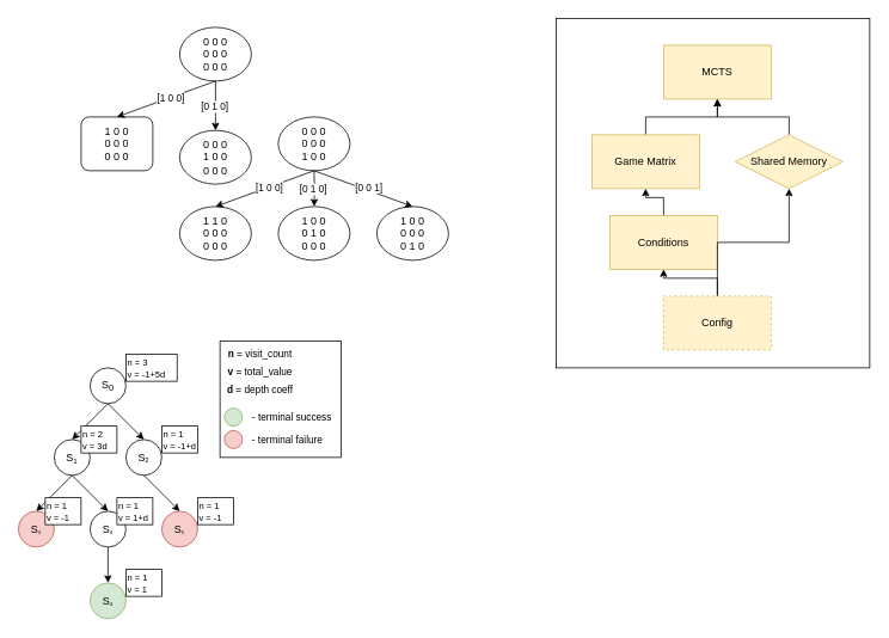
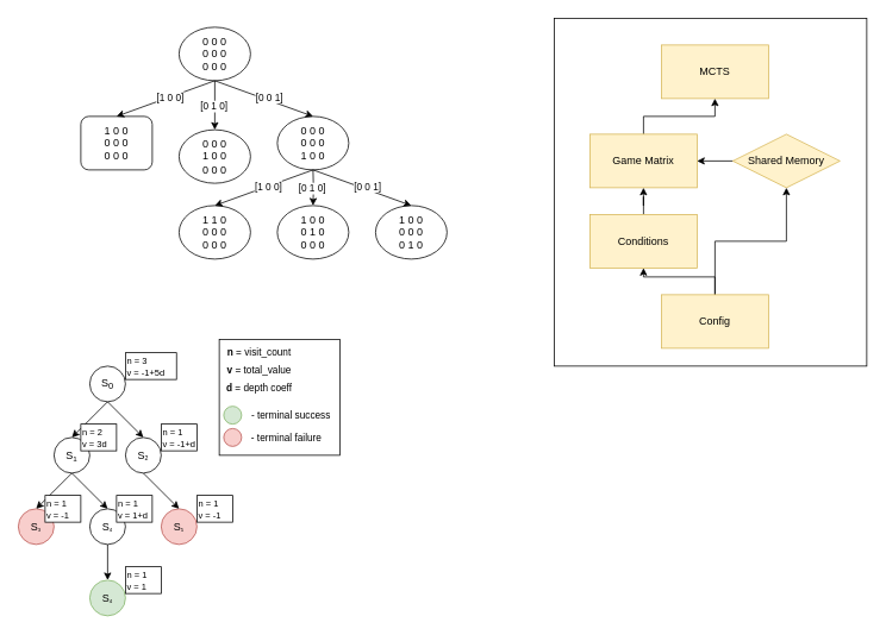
  <mxCell id="0" />
  <mxCell id="1" parent="0" />
  <mxCell id="2" value="" style="rounded=0;whiteSpace=wrap;html=1;" vertex="1" parent="1"><mxGeometry x="620" y="20" width="350" height="390" as="geometry" /></mxCell>
  <mxCell id="3" style="edgeStyle=orthogonalEdgeStyle;rounded=0;orthogonalLoop=1;jettySize=auto;html=1;entryX=0.5;entryY=0;entryDx=0;entryDy=0;" edge="1" parent="1" source="5" target="7"><mxGeometry relative="1" as="geometry" /></mxCell>
  <mxCell id="4" value="[0 1 0]" style="edgeLabel;html=1;align=center;verticalAlign=middle;resizable=0;points=[];" vertex="1" connectable="0" parent="3"><mxGeometry y="-2" relative="1" as="geometry"><mxPoint as="offset" /></mxGeometry></mxCell>
  <mxCell id="5" value="0 0 0&lt;div&gt;0 0 0&lt;/div&gt;&lt;div&gt;0 0 0&lt;/div&gt;" style="ellipse;whiteSpace=wrap;html=1;" vertex="1" parent="1"><mxGeometry x="200" y="30" width="80" height="60" as="geometry" /></mxCell>
  <mxCell id="6" value="1 0 0&lt;div&gt;0 0 0&lt;/div&gt;&lt;div&gt;0 0 0&lt;/div&gt;" style="whiteSpace=wrap;html=1;rounded=1;" vertex="1" parent="1"><mxGeometry x="90" y="130" width="80" height="60" as="geometry" /></mxCell>
  <mxCell id="7" value="0 0 0&lt;div&gt;1 0 0&lt;/div&gt;&lt;div&gt;0 0 0&lt;/div&gt;" style="ellipse;whiteSpace=wrap;html=1;" vertex="1" parent="1"><mxGeometry x="200" y="145" width="80" height="60" as="geometry" /></mxCell>
  <mxCell id="8" value="0 0 0&lt;div&gt;0 0 0&lt;/div&gt;&lt;div&gt;1 0 0&lt;/div&gt;" style="ellipse;whiteSpace=wrap;html=1;" vertex="1" parent="1"><mxGeometry x="310" y="130" width="80" height="60" as="geometry" /></mxCell>
  <mxCell id="9" value="" style="endArrow=classic;html=1;rounded=0;exitX=0.5;exitY=1;exitDx=0;exitDy=0;entryX=0.5;entryY=0;entryDx=0;entryDy=0;" edge="1" parent="1" source="5" target="6"><mxGeometry width="50" height="50" relative="1" as="geometry"><mxPoint x="210" y="160" as="sourcePoint" /><mxPoint x="260" y="110" as="targetPoint" /></mxGeometry></mxCell>
  <mxCell id="10" value="[1 0 0]" style="edgeLabel;html=1;align=center;verticalAlign=middle;resizable=0;points=[];" vertex="1" connectable="0" parent="9"><mxGeometry x="-0.081" relative="1" as="geometry"><mxPoint as="offset" /></mxGeometry></mxCell>
+ <mxCell id="11" value="" style="endArrow=classic;html=1;rounded=0;exitX=0.5;exitY=1;exitDx=0;exitDy=0;entryX=0.5;entryY=0;entryDx=0;entryDy=0;" edge="1" parent="1" source="5" target="8"><mxGeometry width="50" height="50" relative="1" as="geometry"><mxPoint x="210" y="160" as="sourcePoint" /><mxPoint x="260" y="110" as="targetPoint" /></mxGeometry></mxCell>
+ <mxCell id="12" value="[0 0 1]" style="edgeLabel;html=1;align=center;verticalAlign=middle;resizable=0;points=[];" vertex="1" connectable="0" parent="11"><mxGeometry x="-0.117" relative="1" as="geometry"><mxPoint x="12" y="1" as="offset" /></mxGeometry></mxCell>
  <mxCell id="13" style="edgeStyle=orthogonalEdgeStyle;rounded=0;orthogonalLoop=1;jettySize=auto;html=1;entryX=0.5;entryY=0;entryDx=0;entryDy=0;" edge="1" parent="1" target="16"><mxGeometry relative="1" as="geometry"><mxPoint x="350" y="190" as="sourcePoint" /></mxGeometry></mxCell>
  <mxCell id="14" value="[0 1 0]" style="edgeLabel;html=1;align=center;verticalAlign=middle;resizable=0;points=[];" vertex="1" connectable="0" parent="13"><mxGeometry y="-2" relative="1" as="geometry"><mxPoint as="offset" /></mxGeometry></mxCell>
  <mxCell id="15" value="1 1 0&lt;div&gt;0 0 0&lt;/div&gt;&lt;div&gt;0 0 0&lt;/div&gt;" style="ellipse;whiteSpace=wrap;html=1;" vertex="1" parent="1"><mxGeometry x="200" y="230" width="80" height="60" as="geometry" /></mxCell>
  <mxCell id="16" value="1 0 0&lt;div&gt;0 1 0&lt;/div&gt;&lt;div&gt;0 0 0&lt;/div&gt;" style="ellipse;whiteSpace=wrap;html=1;" vertex="1" parent="1"><mxGeometry x="310" y="230" width="80" height="60" as="geometry" /></mxCell>
  <mxCell id="17" value="1 0 0&lt;div&gt;0 0 0&lt;/div&gt;&lt;div&gt;0 1 0&lt;/div&gt;" style="ellipse;whiteSpace=wrap;html=1;" vertex="1" parent="1"><mxGeometry x="420" y="230" width="80" height="60" as="geometry" /></mxCell>
  <mxCell id="18" value="" style="endArrow=classic;html=1;rounded=0;exitX=0.5;exitY=1;exitDx=0;exitDy=0;entryX=0.5;entryY=0;entryDx=0;entryDy=0;" edge="1" parent="1" target="15"><mxGeometry width="50" height="50" relative="1" as="geometry"><mxPoint x="350" y="190" as="sourcePoint" /><mxPoint x="370" y="210" as="targetPoint" /></mxGeometry></mxCell>
  <mxCell id="19" value="[1 0 0]" style="edgeLabel;html=1;align=center;verticalAlign=middle;resizable=0;points=[];" vertex="1" connectable="0" parent="18"><mxGeometry x="-0.081" relative="1" as="geometry"><mxPoint as="offset" /></mxGeometry></mxCell>
  <mxCell id="20" value="" style="endArrow=classic;html=1;rounded=0;exitX=0.5;exitY=1;exitDx=0;exitDy=0;entryX=0.5;entryY=0;entryDx=0;entryDy=0;" edge="1" parent="1" target="17"><mxGeometry width="50" height="50" relative="1" as="geometry"><mxPoint x="350" y="190" as="sourcePoint" /><mxPoint x="370" y="210" as="targetPoint" /></mxGeometry></mxCell>
  <mxCell id="21" value="[0 0 1]" style="edgeLabel;html=1;align=center;verticalAlign=middle;resizable=0;points=[];" vertex="1" connectable="0" parent="20"><mxGeometry x="-0.117" relative="1" as="geometry"><mxPoint x="12" y="1" as="offset" /></mxGeometry></mxCell>
  <mxCell id="22" value="S&lt;sub&gt;0&lt;/sub&gt;" style="ellipse;whiteSpace=wrap;html=1;aspect=fixed;" vertex="1" parent="1"><mxGeometry x="100" y="410" width="40" height="40" as="geometry" /></mxCell>
  <mxCell id="23" value="S&lt;span style=&quot;font-size: 10px;&quot;&gt;&lt;sub&gt;1&lt;/sub&gt;&lt;/span&gt;" style="ellipse;whiteSpace=wrap;html=1;aspect=fixed;" vertex="1" parent="1"><mxGeometry x="60" y="490" width="40" height="40" as="geometry" /></mxCell>
  <mxCell id="24" value="S&lt;span style=&quot;font-size: 8.333px;&quot;&gt;&lt;sub&gt;2&lt;/sub&gt;&lt;/span&gt;" style="ellipse;whiteSpace=wrap;html=1;aspect=fixed;" vertex="1" parent="1"><mxGeometry x="140" y="490" width="40" height="40" as="geometry" /></mxCell>
  <mxCell id="25" value="" style="endArrow=classic;html=1;rounded=0;exitX=0.5;exitY=1;exitDx=0;exitDy=0;entryX=0.5;entryY=0;entryDx=0;entryDy=0;" edge="1" parent="1" source="22" target="23"><mxGeometry width="50" height="50" relative="1" as="geometry"><mxPoint x="290" y="580" as="sourcePoint" /><mxPoint x="340" y="530" as="targetPoint" /></mxGeometry></mxCell>
  <mxCell id="26" value="" style="endArrow=classic;html=1;rounded=0;" edge="1" parent="1"><mxGeometry width="50" height="50" relative="1" as="geometry"><mxPoint x="120" y="450" as="sourcePoint" /><mxPoint x="160" y="490" as="targetPoint" /></mxGeometry></mxCell>
  <mxCell id="27" value="S&lt;span style=&quot;font-size: 6.944px;&quot;&gt;&lt;sub&gt;5&lt;/sub&gt;&lt;/span&gt;" style="ellipse;whiteSpace=wrap;html=1;aspect=fixed;fillColor=#f8cecc;strokeColor=#b85450;" vertex="1" parent="1"><mxGeometry x="180" y="570" width="40" height="40" as="geometry" /></mxCell>
  <mxCell id="28" style="edgeStyle=orthogonalEdgeStyle;rounded=0;orthogonalLoop=1;jettySize=auto;html=1;" edge="1" parent="1" source="29" target="31"><mxGeometry relative="1" as="geometry" /></mxCell>
  <mxCell id="29" value="S&lt;span style=&quot;font-size: 6.944px;&quot;&gt;&lt;sub&gt;4&lt;/sub&gt;&lt;/span&gt;" style="ellipse;whiteSpace=wrap;html=1;aspect=fixed;" vertex="1" parent="1"><mxGeometry x="100" y="570" width="40" height="40" as="geometry" /></mxCell>
  <mxCell id="30" value="S&lt;span style=&quot;font-size: 6.944px;&quot;&gt;&lt;sub&gt;3&lt;/sub&gt;&lt;/span&gt;" style="ellipse;whiteSpace=wrap;html=1;aspect=fixed;fillColor=#f8cecc;strokeColor=#b85450;" vertex="1" parent="1"><mxGeometry x="20" y="570" width="40" height="40" as="geometry" /></mxCell>
  <mxCell id="31" value="S&lt;span style=&quot;font-size: 6.944px;&quot;&gt;&lt;sub&gt;4&lt;/sub&gt;&lt;/span&gt;" style="ellipse;whiteSpace=wrap;html=1;aspect=fixed;fillColor=#d5e8d4;strokeColor=#82b366;" vertex="1" parent="1"><mxGeometry x="100" y="650" width="40" height="40" as="geometry" /></mxCell>
  <mxCell id="32" value="" style="endArrow=classic;html=1;rounded=0;exitX=0.5;exitY=1;exitDx=0;exitDy=0;entryX=0.5;entryY=0;entryDx=0;entryDy=0;" edge="1" parent="1"><mxGeometry width="50" height="50" relative="1" as="geometry"><mxPoint x="80" y="530" as="sourcePoint" /><mxPoint x="40" y="570" as="targetPoint" /></mxGeometry></mxCell>
  <mxCell id="33" value="" style="endArrow=classic;html=1;rounded=0;" edge="1" parent="1"><mxGeometry width="50" height="50" relative="1" as="geometry"><mxPoint x="80" y="530" as="sourcePoint" /><mxPoint x="120" y="570" as="targetPoint" /></mxGeometry></mxCell>
  <mxCell id="34" value="" style="endArrow=classic;html=1;rounded=0;" edge="1" parent="1"><mxGeometry width="50" height="50" relative="1" as="geometry"><mxPoint x="160" y="530" as="sourcePoint" /><mxPoint x="200" y="570" as="targetPoint" /></mxGeometry></mxCell>
  <mxCell id="35" value="" style="rounded=0;whiteSpace=wrap;html=1;" vertex="1" parent="1"><mxGeometry x="245" y="380" width="135" height="130" as="geometry" /></mxCell>
  <mxCell id="36" value="&lt;font style=&quot;font-size: 11px;&quot;&gt;&lt;b&gt;n &lt;/b&gt;= visit_count&lt;/font&gt;" style="text;html=1;align=center;verticalAlign=middle;whiteSpace=wrap;rounded=0;" vertex="1" parent="1"><mxGeometry x="240" y="380" width="100" height="30" as="geometry" /></mxCell>
  <mxCell id="37" value="&lt;font style=&quot;font-size: 11px;&quot;&gt;&lt;b&gt;v&amp;nbsp;&lt;/b&gt;= total_value&lt;/font&gt;" style="text;html=1;align=center;verticalAlign=middle;whiteSpace=wrap;rounded=0;" vertex="1" parent="1"><mxGeometry x="240" y="400" width="100" height="30" as="geometry" /></mxCell>
  <mxCell id="38" value="" style="ellipse;whiteSpace=wrap;html=1;aspect=fixed;fillColor=#d5e8d4;strokeColor=#82b366;" vertex="1" parent="1"><mxGeometry x="250" y="455" width="20" height="20" as="geometry" /></mxCell>
  <mxCell id="39" value="&lt;font style=&quot;font-size: 11px;&quot;&gt;- terminal success&lt;/font&gt;" style="text;html=1;align=center;verticalAlign=middle;resizable=0;points=[];autosize=1;strokeColor=none;fillColor=none;" vertex="1" parent="1"><mxGeometry x="270" y="450" width="110" height="30" as="geometry" /></mxCell>
  <mxCell id="40" value="" style="ellipse;whiteSpace=wrap;html=1;aspect=fixed;fillColor=#f8cecc;strokeColor=#b85450;" vertex="1" parent="1"><mxGeometry x="250" y="480" width="20" height="20" as="geometry" /></mxCell>
  <mxCell id="41" value="&lt;font style=&quot;font-size: 11px;&quot;&gt;- terminal failure&lt;/font&gt;" style="text;html=1;align=center;verticalAlign=middle;resizable=0;points=[];autosize=1;strokeColor=none;fillColor=none;" vertex="1" parent="1"><mxGeometry x="270" y="475" width="100" height="30" as="geometry" /></mxCell>
  <mxCell id="42" value="&lt;font style=&quot;font-size: 11px;&quot;&gt;&lt;b&gt;d&amp;nbsp;&lt;/b&gt;= depth coeff&lt;/font&gt;" style="text;html=1;align=center;verticalAlign=middle;whiteSpace=wrap;rounded=0;" vertex="1" parent="1"><mxGeometry x="240" y="420" width="100" height="30" as="geometry" /></mxCell>
  <mxCell id="43" value="" style="group" vertex="1" connectable="0" parent="1"><mxGeometry x="220" y="550" width="40" height="40" as="geometry" /></mxCell>
  <mxCell id="44" value="" style="rounded=0;whiteSpace=wrap;html=1;" vertex="1" parent="43"><mxGeometry y="5" width="40" height="30" as="geometry" /></mxCell>
  <mxCell id="45" value="&lt;font style=&quot;font-size: 10px;&quot;&gt;n = 1&lt;/font&gt;&lt;div style=&quot;font-size: 10px;&quot;&gt;&lt;font style=&quot;font-size: 10px;&quot;&gt;v = -1&lt;/font&gt;&lt;/div&gt;" style="text;html=1;align=left;verticalAlign=middle;resizable=0;points=[];autosize=1;strokeColor=none;fillColor=none;" vertex="1" parent="43"><mxGeometry width="50" height="40" as="geometry" /></mxCell>
  <mxCell id="46" value="" style="group" vertex="1" connectable="0" parent="1"><mxGeometry x="140" y="630" width="40" height="40" as="geometry" /></mxCell>
  <mxCell id="47" value="" style="rounded=0;whiteSpace=wrap;html=1;" vertex="1" parent="46"><mxGeometry y="5" width="40" height="30" as="geometry" /></mxCell>
  <mxCell id="48" value="&lt;font style=&quot;font-size: 10px;&quot;&gt;n = 1&lt;/font&gt;&lt;div style=&quot;font-size: 10px;&quot;&gt;&lt;font style=&quot;font-size: 10px;&quot;&gt;v = 1&lt;/font&gt;&lt;/div&gt;" style="text;html=1;align=left;verticalAlign=middle;resizable=0;points=[];autosize=1;strokeColor=none;fillColor=none;" vertex="1" parent="46"><mxGeometry width="50" height="40" as="geometry" /></mxCell>
  <mxCell id="49" value="" style="group" vertex="1" connectable="0" parent="1"><mxGeometry x="50" y="550" width="50" height="40" as="geometry" /></mxCell>
  <mxCell id="50" value="" style="rounded=0;whiteSpace=wrap;html=1;" vertex="1" parent="49"><mxGeometry y="5" width="40" height="30" as="geometry" /></mxCell>
  <mxCell id="51" value="&lt;font style=&quot;font-size: 10px;&quot;&gt;n = 1&lt;/font&gt;&lt;div style=&quot;font-size: 10px;&quot;&gt;&lt;font style=&quot;font-size: 10px;&quot;&gt;v = -&lt;/font&gt;&lt;span style=&quot;color: rgba(0, 0, 0, 0); font-family: monospace; font-size: 0px; background-color: initial;&quot;&gt;%3CmxGraphModel%3E%3Croot%3E%3CmxCell%20id%3D%220%22%2F%3E%3CmxCell%20id%3D%221%22%20parent%3D%220%22%2F%3E%3CmxCell%20id%3D%222%22%20value%3D%22%22%20style%3D%22group%22%20vertex%3D%221%22%20connectable%3D%220%22%20parent%3D%221%22%3E%3CmxGeometry%20x%3D%22400%22%20y%3D%22780%22%20width%3D%2240%22%20height%3D%2240%22%20as%3D%22geometry%22%2F%3E%3C%2FmxCell%3E%3CmxCell%20id%3D%223%22%20value%3D%22%22%20style%3D%22rounded%3D0%3BwhiteSpace%3Dwrap%3Bhtml%3D1%3B%22%20vertex%3D%221%22%20parent%3D%222%22%3E%3CmxGeometry%20y%3D%225%22%20width%3D%2240%22%20height%3D%2230%22%20as%3D%22geometry%22%2F%3E%3C%2FmxCell%3E%3CmxCell%20id%3D%224%22%20value%3D%22%26lt%3Bfont%20style%3D%26quot%3Bfont-size%3A%2010px%3B%26quot%3B%26gt%3Bn%20%3D%201%26lt%3B%2Ffont%26gt%3B%26lt%3Bdiv%20style%3D%26quot%3Bfont-size%3A%2010px%3B%26quot%3B%26gt%3B%26lt%3Bfont%20style%3D%26quot%3Bfont-size%3A%2010px%3B%26quot%3B%26gt%3Bv%20%3D%20-1%26lt%3B%2Ffont%26gt%3B%26lt%3B%2Fdiv%26gt%3B%22%20style%3D%22text%3Bhtml%3D1%3Balign%3Dleft%3BverticalAlign%3Dmiddle%3Bresizable%3D0%3Bpoints%3D%5B%5D%3Bautosize%3D1%3BstrokeColor%3Dnone%3BfillColor%3Dnone%3B%22%20vertex%3D%221%22%20parent%3D%222%22%3E%3CmxGeometry%20width%3D%2250%22%20height%3D%2240%22%20as%3D%22geometry%22%2F%3E%3C%2FmxCell%3E%3C%2Froot%3E%3C%2FmxGraphModel%3E&lt;/span&gt;&lt;span style=&quot;background-color: initial;&quot;&gt;1&lt;/span&gt;&lt;/div&gt;" style="text;html=1;align=left;verticalAlign=middle;resizable=0;points=[];autosize=1;strokeColor=none;fillColor=none;" vertex="1" parent="49"><mxGeometry width="50" height="40" as="geometry" /></mxCell>
  <mxCell id="52" value="" style="group" vertex="1" connectable="0" parent="1"><mxGeometry x="130" y="550" width="60" height="40" as="geometry" /></mxCell>
  <mxCell id="53" value="" style="rounded=0;whiteSpace=wrap;html=1;" vertex="1" parent="52"><mxGeometry y="5" width="40" height="30" as="geometry" /></mxCell>
  <mxCell id="54" value="&lt;font style=&quot;font-size: 10px;&quot;&gt;n = 1&lt;/font&gt;&lt;div style=&quot;font-size: 10px;&quot;&gt;&lt;font style=&quot;font-size: 10px;&quot;&gt;v = 1+d&lt;/font&gt;&lt;/div&gt;" style="text;html=1;align=left;verticalAlign=middle;resizable=0;points=[];autosize=1;strokeColor=none;fillColor=none;" vertex="1" parent="52"><mxGeometry width="60" height="40" as="geometry" /></mxCell>
  <mxCell id="55" value="" style="group" vertex="1" connectable="0" parent="1"><mxGeometry x="90" y="470" width="60" height="40" as="geometry" /></mxCell>
  <mxCell id="56" value="" style="rounded=0;whiteSpace=wrap;html=1;" vertex="1" parent="55"><mxGeometry y="5" width="40" height="30" as="geometry" /></mxCell>
  <mxCell id="57" value="&lt;font style=&quot;font-size: 10px;&quot;&gt;n = 2&lt;/font&gt;&lt;div style=&quot;font-size: 10px;&quot;&gt;&lt;font style=&quot;font-size: 10px;&quot;&gt;v = 3d&lt;/font&gt;&lt;/div&gt;" style="text;html=1;align=left;verticalAlign=middle;resizable=0;points=[];autosize=1;strokeColor=none;fillColor=none;" vertex="1" parent="55"><mxGeometry width="50" height="40" as="geometry" /></mxCell>
  <mxCell id="58" value="" style="group" vertex="1" connectable="0" parent="1"><mxGeometry x="180" y="470" width="60" height="40" as="geometry" /></mxCell>
  <mxCell id="59" value="" style="rounded=0;whiteSpace=wrap;html=1;" vertex="1" parent="58"><mxGeometry y="5" width="40" height="30" as="geometry" /></mxCell>
  <mxCell id="60" value="&lt;font style=&quot;font-size: 10px;&quot;&gt;n = 1&lt;/font&gt;&lt;div style=&quot;font-size: 10px;&quot;&gt;&lt;font style=&quot;font-size: 10px;&quot;&gt;v = -1+d&lt;/font&gt;&lt;/div&gt;" style="text;html=1;align=left;verticalAlign=middle;resizable=0;points=[];autosize=1;strokeColor=none;fillColor=none;" vertex="1" parent="58"><mxGeometry width="60" height="40" as="geometry" /></mxCell>
  <mxCell id="61" value="" style="group" vertex="1" connectable="0" parent="1"><mxGeometry x="140" y="390" width="100" height="40" as="geometry" /></mxCell>
  <mxCell id="62" value="" style="rounded=0;whiteSpace=wrap;html=1;" vertex="1" parent="61"><mxGeometry y="5" width="57.143" height="30" as="geometry" /></mxCell>
  <mxCell id="63" value="&lt;font style=&quot;font-size: 10px;&quot;&gt;n = 3&lt;/font&gt;&lt;div style=&quot;font-size: 10px;&quot;&gt;&lt;font style=&quot;font-size: 10px;&quot;&gt;v = -1+5d&lt;/font&gt;&lt;/div&gt;" style="text;html=1;align=left;verticalAlign=middle;resizable=0;points=[];autosize=1;strokeColor=none;fillColor=none;" vertex="1" parent="61"><mxGeometry width="70" height="40" as="geometry" /></mxCell>
  <mxCell id="64" value="MCTS" style="rounded=0;whiteSpace=wrap;html=1;fillColor=#fff2cc;strokeColor=#d6b656;" vertex="1" parent="1"><mxGeometry x="740" y="50" width="120" height="60" as="geometry" /></mxCell>
  <mxCell id="65" style="edgeStyle=orthogonalEdgeStyle;rounded=0;orthogonalLoop=1;jettySize=auto;html=1;entryX=0.5;entryY=1;entryDx=0;entryDy=0;" edge="1" parent="1" source="66" target="64"><mxGeometry relative="1" as="geometry" /></mxCell>
  <mxCell id="66" value="Game Matrix" style="rounded=0;whiteSpace=wrap;html=1;fillColor=#fff2cc;strokeColor=#d6b656;" vertex="1" parent="1"><mxGeometry x="660" y="150" width="120" height="60" as="geometry" /></mxCell>
  <mxCell id="67" style="edgeStyle=orthogonalEdgeStyle;rounded=0;orthogonalLoop=1;jettySize=auto;html=1;entryX=0.5;entryY=1;entryDx=0;entryDy=0;" edge="1" parent="1" source="68" target="66"><mxGeometry relative="1" as="geometry" /></mxCell>
- <mxCell id="68" value="Conditions" style="rounded=0;whiteSpace=wrap;html=1;fillColor=#fff2cc;strokeColor=#d6b656;" vertex="1" parent="1"><mxGeometry x="680" y="240" width="120" height="60" as="geometry" /></mxCell>
- <mxCell id="69" style="edgeStyle=orthogonalEdgeStyle;rounded=0;orthogonalLoop=1;jettySize=auto;html=1;entryX=0.5;entryY=1;entryDx=0;entryDy=0;" edge="1" parent="1" source="70" target="64"><mxGeometry relative="1" as="geometry" /></mxCell>
+ <mxCell id="68" value="Conditions" style="rounded=0;whiteSpace=wrap;html=1;fillColor=#fff2cc;strokeColor=#d6b656;" vertex="1" parent="1"><mxGeometry x="660" y="240" width="120" height="60" as="geometry" /></mxCell>
+ <mxCell id="69" style="edgeStyle=orthogonalEdgeStyle;rounded=0;orthogonalLoop=1;jettySize=auto;html=1;" edge="1" parent="1" source="70" target="66"><mxGeometry relative="1" as="geometry" /></mxCell>
  <mxCell id="70" value="Shared Memory" style="rhombus;whiteSpace=wrap;html=1;fillColor=#fff2cc;strokeColor=#d6b656;" vertex="1" parent="1"><mxGeometry x="820" y="150" width="120" height="60" as="geometry" /></mxCell>
  <mxCell id="71" style="edgeStyle=orthogonalEdgeStyle;rounded=0;orthogonalLoop=1;jettySize=auto;html=1;entryX=0.5;entryY=1;entryDx=0;entryDy=0;" edge="1" parent="1" source="73" target="70"><mxGeometry relative="1" as="geometry" /></mxCell>
  <mxCell id="72" style="edgeStyle=orthogonalEdgeStyle;rounded=0;orthogonalLoop=1;jettySize=auto;html=1;entryX=0.5;entryY=1;entryDx=0;entryDy=0;" edge="1" parent="1" source="73" target="68"><mxGeometry relative="1" as="geometry" /></mxCell>
- <mxCell id="73" value="Config" style="rounded=0;whiteSpace=wrap;html=1;fillColor=#fff2cc;strokeColor=#d6b656;dashed=1;" vertex="1" parent="1"><mxGeometry x="740" y="330" width="120" height="60" as="geometry" /></mxCell>
+ <mxCell id="73" value="Config" style="rounded=0;whiteSpace=wrap;html=1;fillColor=#fff2cc;strokeColor=#d6b656;" vertex="1" parent="1"><mxGeometry x="740" y="330" width="120" height="60" as="geometry" /></mxCell>
